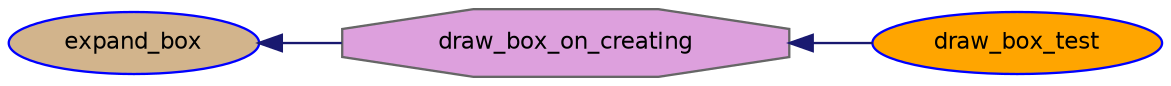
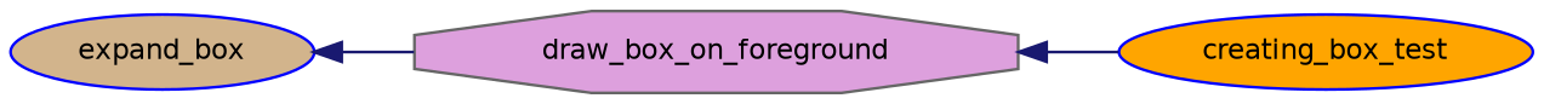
  digraph {
    rankdir=LR
    node [color=blue fontname=Helvetica fontsize=10 shape=ellipse style=filled]
    edge [color=midnightblue dir=back fontname=Helvetica fontsize=10 labelfontname=Helvetica labelfontsize=10 style=solid]
    n1 [fillcolor=tan fontcolor=black height=0.2 label=expand_box width=0.4]
-   n2 [color=gray40 fillcolor=plum height=0.2 label=draw_box_on_creating shape=octagon width=0.4]
-   n3 [fillcolor=orange height=0.2 label=draw_box_test width=0.4]
+   n2 [color=gray40 fillcolor=plum height=0.2 label=draw_box_on_foreground shape=octagon width=0.4]
+   n3 [fillcolor=orange height=0.2 label=creating_box_test width=0.4]
    n1 -> n2
    n2 -> n3
  }
